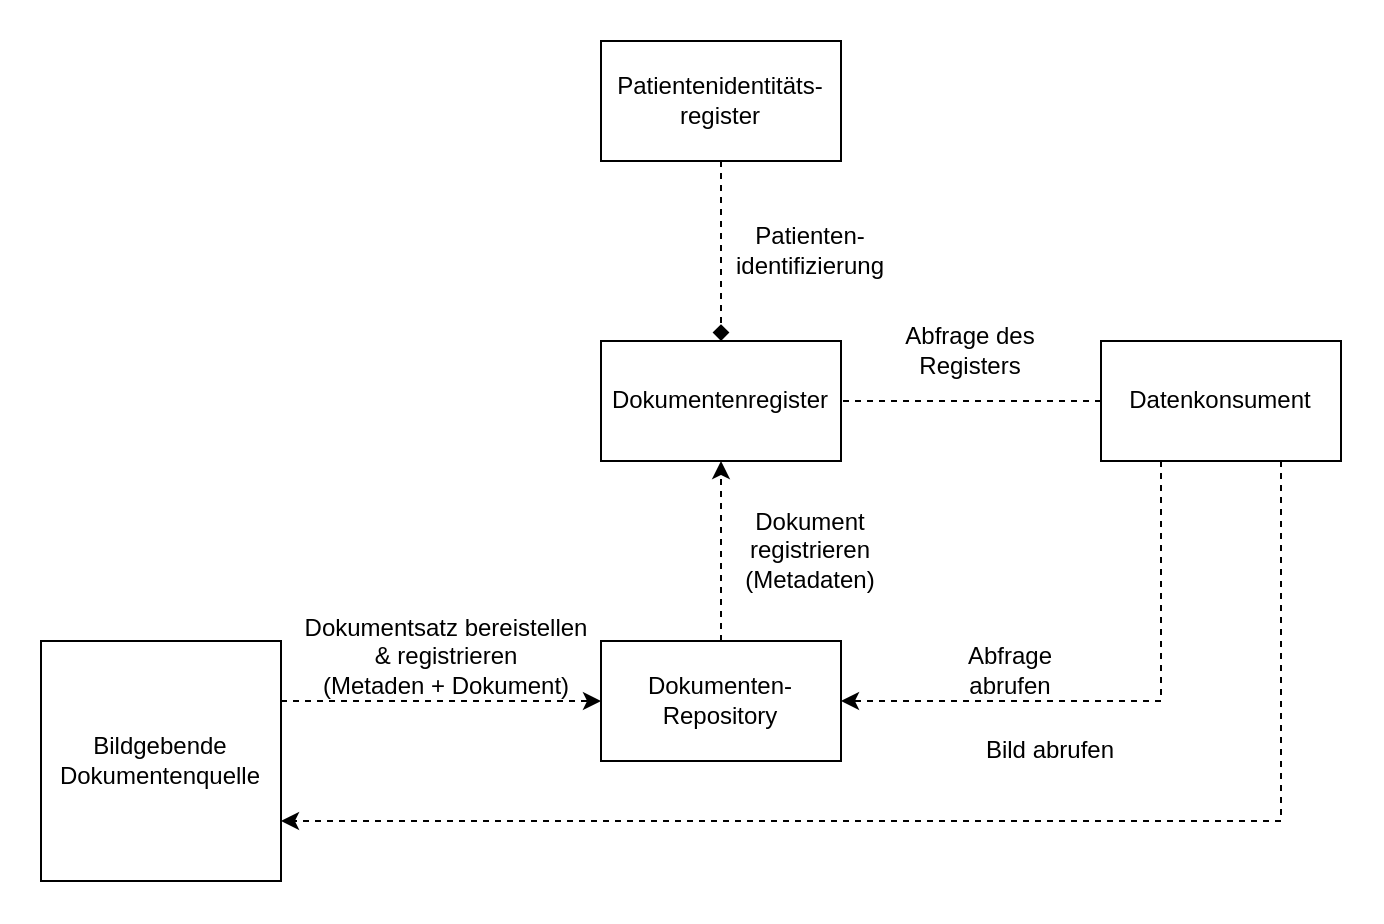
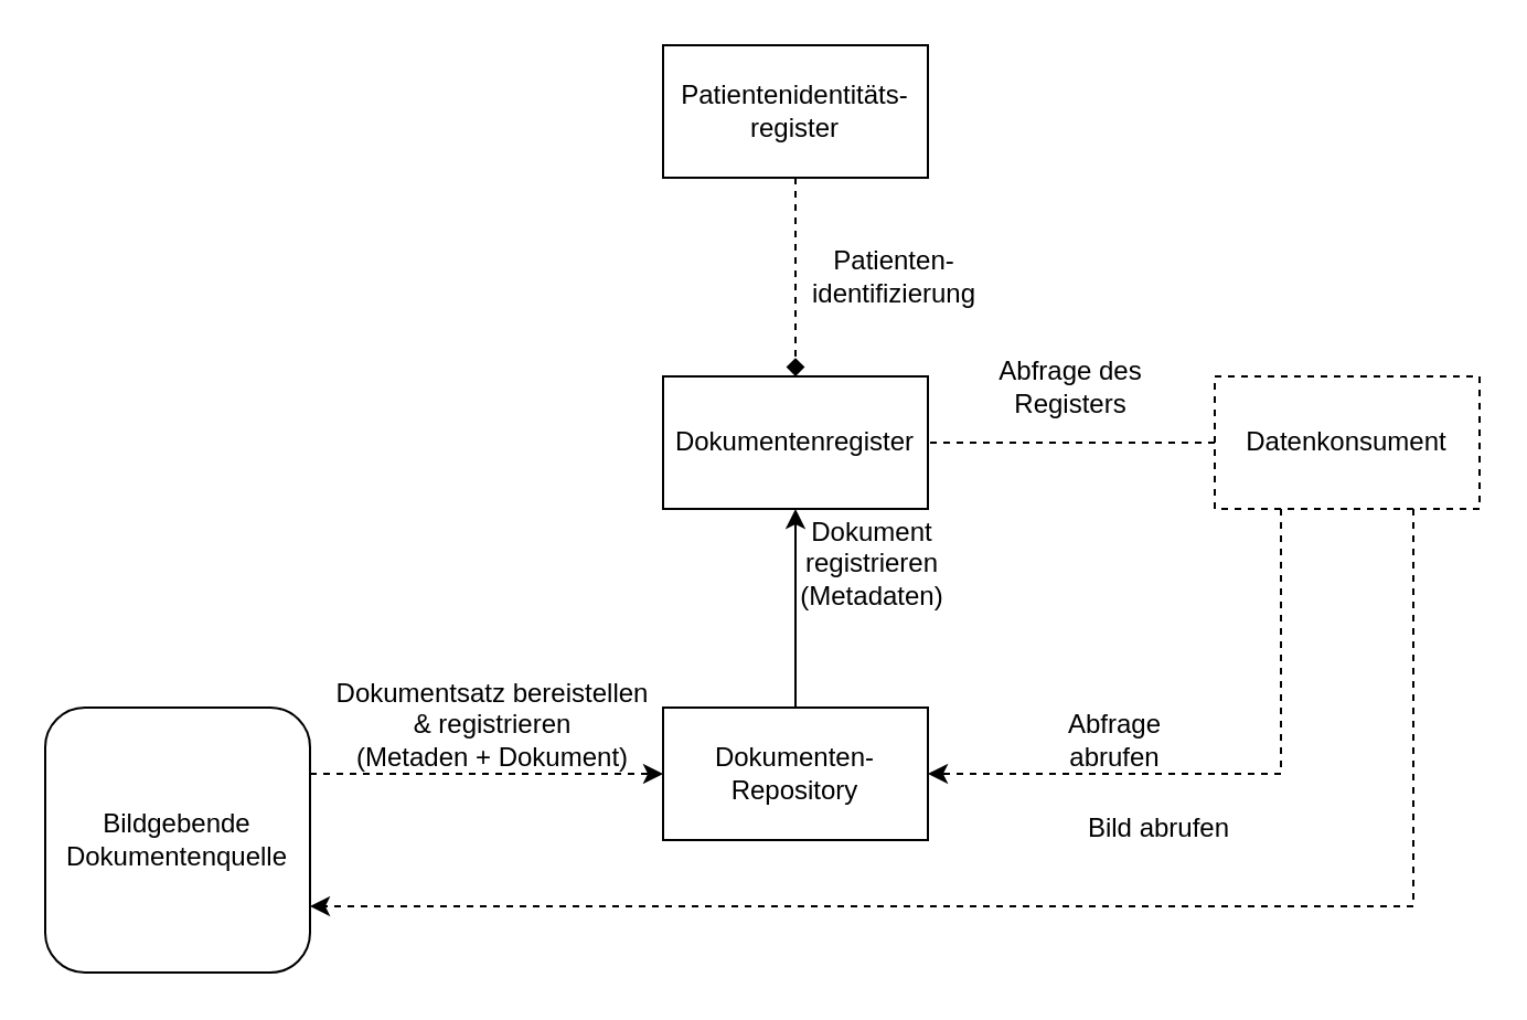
  <mxCell id="0" />
  <mxCell id="1" parent="0" />
  <mxCell id="2" value="Dokumentenregister" style="rounded=0;whiteSpace=wrap;html=1;fillColor=none;" vertex="1" parent="1"><mxGeometry x="300" y="170" width="120" height="60" as="geometry" /></mxCell>
- <mxCell id="3" style="edgeStyle=none;rounded=0;html=1;exitX=0.5;exitY=0;exitDx=0;exitDy=0;entryX=0.5;entryY=1;entryDx=0;entryDy=0;dashed=1;" edge="1" parent="1" source="4" target="2"><mxGeometry relative="1" as="geometry" /></mxCell>
+ <mxCell id="3" style="edgeStyle=none;rounded=0;html=1;exitX=0.5;exitY=0;exitDx=0;exitDy=0;entryX=0.5;entryY=1;entryDx=0;entryDy=0;dashed=0;" edge="1" parent="1" source="4" target="2"><mxGeometry relative="1" as="geometry" /></mxCell>
  <mxCell id="4" value="Dokumenten-Repository" style="rounded=0;whiteSpace=wrap;html=1;fillColor=none;" vertex="1" parent="1"><mxGeometry x="300" y="320" width="120" height="60" as="geometry" /></mxCell>
  <mxCell id="5" style="edgeStyle=none;rounded=0;html=1;exitX=1;exitY=0.25;exitDx=0;exitDy=0;entryX=0;entryY=0.5;entryDx=0;entryDy=0;dashed=1;" edge="1" parent="1" source="6" target="4"><mxGeometry relative="1" as="geometry" /></mxCell>
- <mxCell id="6" value="Bildgebende Dokumentenquelle" style="rounded=0;whiteSpace=wrap;html=1;fillColor=none;" vertex="1" parent="1"><mxGeometry x="20" y="320" width="120" height="120" as="geometry" /></mxCell>
+ <mxCell id="6" value="Bildgebende Dokumentenquelle" style="whiteSpace=wrap;html=1;fillColor=none;rounded=1;" vertex="1" parent="1"><mxGeometry x="20" y="320" width="120" height="120" as="geometry" /></mxCell>
  <mxCell id="7" style="edgeStyle=none;html=1;exitX=0.25;exitY=1;exitDx=0;exitDy=0;entryX=1;entryY=0.5;entryDx=0;entryDy=0;dashed=1;rounded=0;" edge="1" parent="1" source="10" target="4"><mxGeometry relative="1" as="geometry"><Array as="points"><mxPoint x="580" y="350" /></Array></mxGeometry></mxCell>
  <mxCell id="8" style="edgeStyle=none;rounded=0;html=1;exitX=0.75;exitY=1;exitDx=0;exitDy=0;entryX=1;entryY=0.75;entryDx=0;entryDy=0;dashed=1;" edge="1" parent="1" source="10" target="6"><mxGeometry relative="1" as="geometry"><Array as="points"><mxPoint x="640" y="410" /></Array></mxGeometry></mxCell>
  <mxCell id="9" style="edgeStyle=none;rounded=0;html=1;exitX=0;exitY=0.5;exitDx=0;exitDy=0;entryX=1;entryY=0.5;entryDx=0;entryDy=0;dashed=1;endArrow=none;" edge="1" parent="1" source="10" target="2"><mxGeometry relative="1" as="geometry" /></mxCell>
- <mxCell id="10" value="Datenkonsument" style="rounded=0;whiteSpace=wrap;html=1;fillColor=none;" vertex="1" parent="1"><mxGeometry x="550" y="170" width="120" height="60" as="geometry" /></mxCell>
+ <mxCell id="10" value="Datenkonsument" style="rounded=0;whiteSpace=wrap;html=1;fillColor=none;dashed=1;" vertex="1" parent="1"><mxGeometry x="550" y="170" width="120" height="60" as="geometry" /></mxCell>
  <mxCell id="11" style="edgeStyle=none;rounded=0;html=1;exitX=0.5;exitY=1;exitDx=0;exitDy=0;entryX=0.5;entryY=0;entryDx=0;entryDy=0;dashed=1;endArrow=diamond;" edge="1" parent="1" source="12" target="2"><mxGeometry relative="1" as="geometry" /></mxCell>
  <mxCell id="12" value="Patientenidentitäts-register" style="rounded=0;whiteSpace=wrap;html=1;fillColor=none;" vertex="1" parent="1"><mxGeometry x="300" y="20" width="120" height="60" as="geometry" /></mxCell>
  <mxCell id="13" value="Abfrage des Registers" style="text;html=1;strokeColor=none;fillColor=none;align=center;verticalAlign=middle;whiteSpace=wrap;rounded=0;" vertex="1" parent="1"><mxGeometry x="450" y="160" width="70" height="30" as="geometry" /></mxCell>
  <mxCell id="14" value="Abfrage abrufen" style="text;html=1;strokeColor=none;fillColor=none;align=center;verticalAlign=middle;whiteSpace=wrap;rounded=0;" vertex="1" parent="1"><mxGeometry x="470" y="320" width="70" height="30" as="geometry" /></mxCell>
  <mxCell id="15" value="Bild abrufen" style="text;html=1;strokeColor=none;fillColor=none;align=center;verticalAlign=middle;whiteSpace=wrap;rounded=0;" vertex="1" parent="1"><mxGeometry x="490" y="360" width="70" height="30" as="geometry" /></mxCell>
- <mxCell id="16" value="Dokument registrieren (Metadaten)" style="text;html=1;strokeColor=none;fillColor=none;align=center;verticalAlign=middle;whiteSpace=wrap;rounded=0;" vertex="1" parent="1"><mxGeometry x="370" y="260" width="70" height="30" as="geometry" /></mxCell>
+ <mxCell id="16" value="Dokument registrieren (Metadaten)" style="text;html=1;strokeColor=none;fillColor=none;align=center;verticalAlign=middle;whiteSpace=wrap;rounded=0;" vertex="1" parent="1"><mxGeometry x="360" y="240" width="70" height="30" as="geometry" /></mxCell>
  <mxCell id="17" value="Dokumentsatz bereistellen &amp;amp; registrieren&lt;br&gt;(Metaden + Dokument)" style="text;html=1;strokeColor=none;fillColor=none;align=center;verticalAlign=middle;whiteSpace=wrap;rounded=0;" vertex="1" parent="1"><mxGeometry x="148" y="313" width="150" height="30" as="geometry" /></mxCell>
  <mxCell id="18" value="Patienten-identifizierung" style="text;html=1;strokeColor=none;fillColor=none;align=center;verticalAlign=middle;whiteSpace=wrap;rounded=0;" vertex="1" parent="1"><mxGeometry x="370" y="110" width="70" height="30" as="geometry" /></mxCell>
